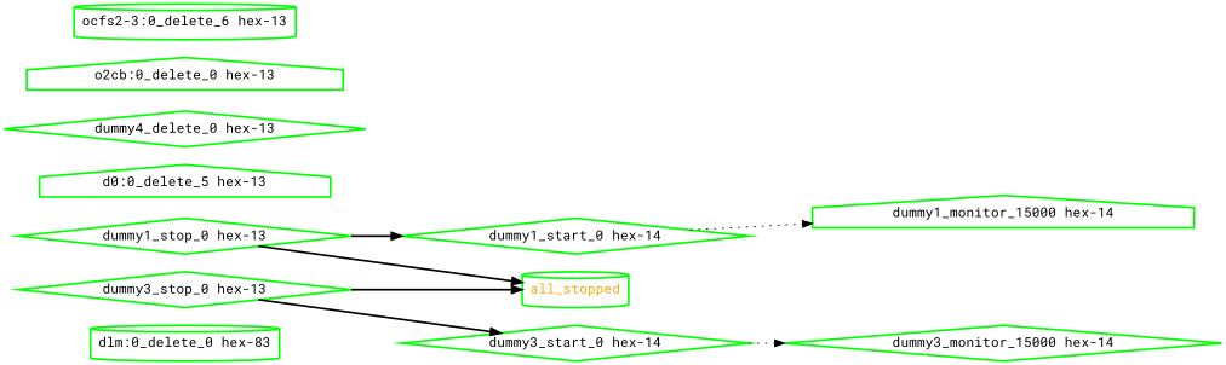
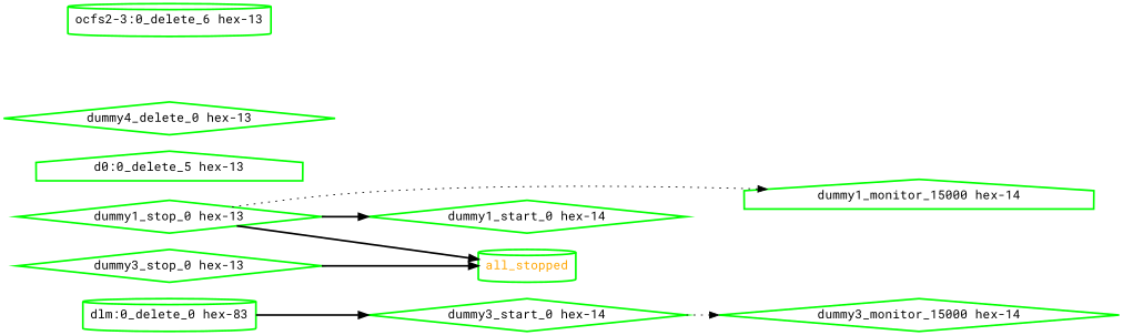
  digraph {
    fontname="Roboto Mono"
    rankdir=LR
    node [color=green fontcolor=black fontname="Roboto Mono" shape=diamond style=bold]
    edge [fontname="Roboto Mono" style=bold]
    all_stopped [fontcolor=orange shape=cylinder]
    n2 [label="d0:0_delete_5 hex-13" shape=house]
    n3 [label="dlm:0_delete_0 hex-83" shape=cylinder]
    "dummy1_monitor_15000 hex-14" [shape=house]
    "dummy1_start_0 hex-14"
    "dummy1_stop_0 hex-13"
    "dummy3_start_0 hex-14"
    "dummy3_monitor_15000 hex-14"
    "dummy3_stop_0 hex-13"
    "dummy4_delete_0 hex-13"
-   "o2cb:0_delete_0 hex-13" [shape=house]
    n12 [label="ocfs2-3:0_delete_6 hex-13" shape=cylinder]
-   "dummy1_start_0 hex-14" -> "dummy1_monitor_15000 hex-14" [style=dotted]
+   "dummy1_stop_0 hex-13" -> "dummy1_monitor_15000 hex-14" [style=dotted]
    "dummy1_stop_0 hex-13" -> all_stopped
    "dummy1_stop_0 hex-13" -> "dummy1_start_0 hex-14"
    "dummy3_start_0 hex-14" -> "dummy3_monitor_15000 hex-14" [style=dotted]
    "dummy3_stop_0 hex-13" -> all_stopped
-   "dummy3_stop_0 hex-13" -> "dummy3_start_0 hex-14"
+   n3 -> "dummy3_start_0 hex-14"
  }
